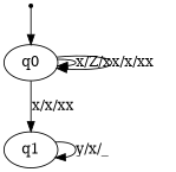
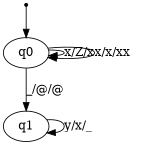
  digraph {
    inic [shape=point]
    q0
    q1
    inic -> q0
    q0 -> q0 [label="x/Z/x"]
    q0 -> q0 [label="x/x/xx"]
-   q0 -> q1 [label="x/x/xx"]
+   q0 -> q1 [label="_/@/@"]
    q1 -> q1 [label="y/x/_"]
  }
